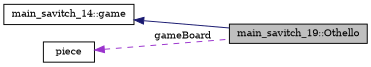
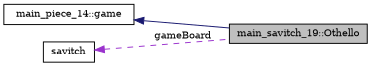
  digraph {
    fontname="DejaVu Serif"
    rankdir=LR
    node [color=black fillcolor=white fontname="DejaVu Serif" fontsize=10 shape=record style=filled]
    edge [dir=back fontname="DejaVu Serif" fontsize=10 labelfontname=Helvetica labelfontsize=10]
    n1 [fillcolor=grey75 fontcolor=black height=0.2 label="main_savitch_19::Othello" width=0.4]
-   n2 [height=0.2 label="main_savitch_14::game" width=0.4]
-   n3 [height=0.2 label=piece width=0.4]
+   n2 [height=0.2 label="main_piece_14::game" width=0.4]
+   n3 [height=0.2 label=savitch width=0.4]
    n2 -> n1 [color=midnightblue style=solid]
    n3 -> n1 [color=darkorchid3 label=" gameBoard" style=dashed]
  }
